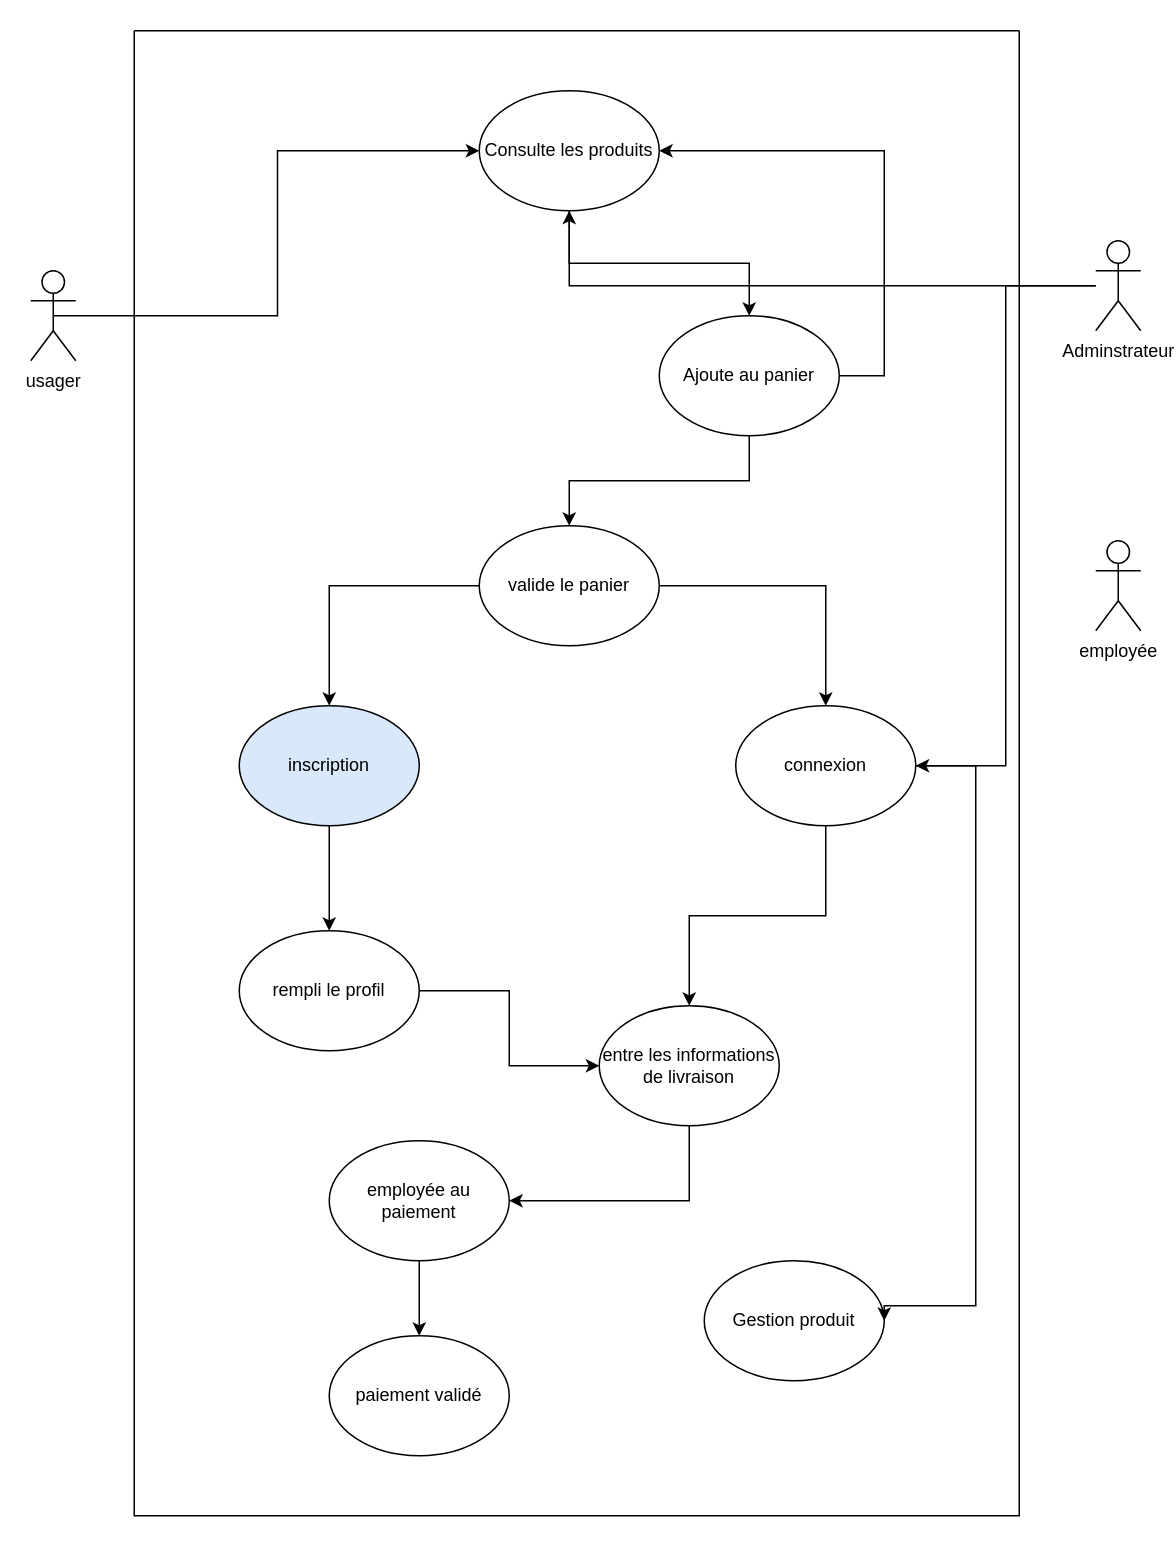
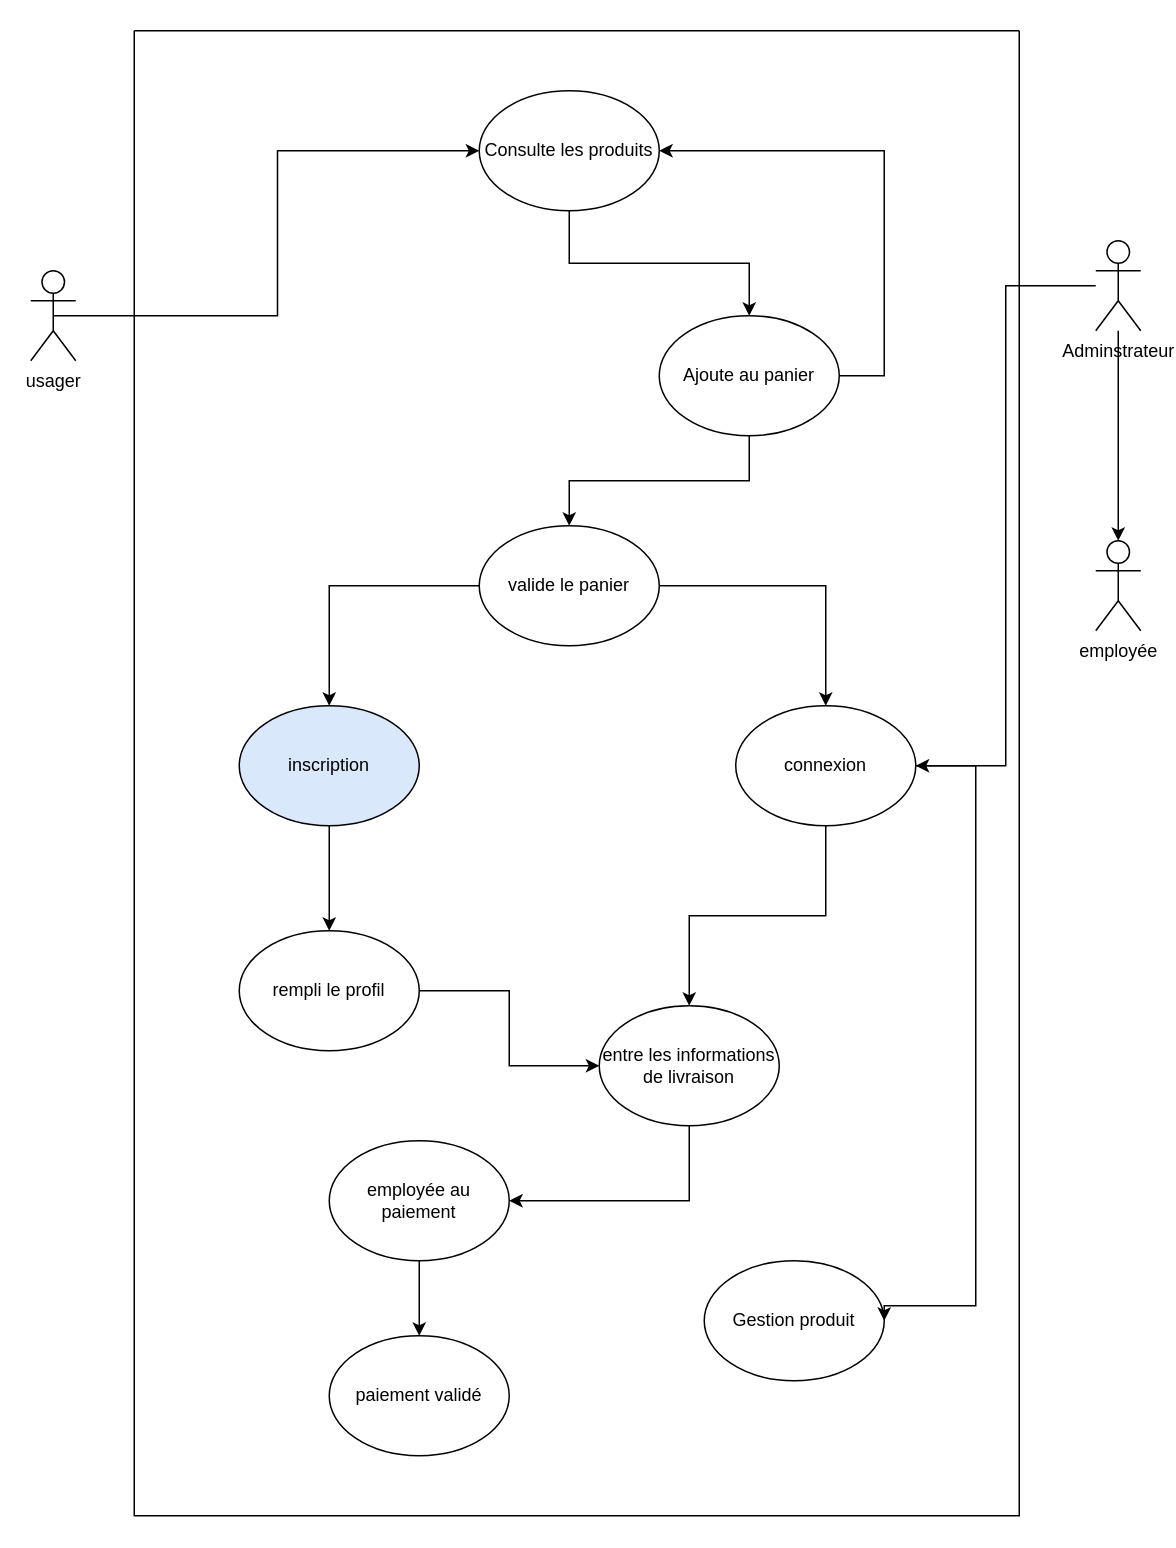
  <mxCell id="0" />
  <mxCell id="1" parent="0" />
  <mxCell id="2" style="edgeStyle=orthogonalEdgeStyle;rounded=0;orthogonalLoop=1;jettySize=auto;html=1;exitX=0.5;exitY=0.5;exitDx=0;exitDy=0;exitPerimeter=0;entryX=0;entryY=0.5;entryDx=0;entryDy=0;" edge="1" parent="1" source="3" target="6"><mxGeometry relative="1" as="geometry" /></mxCell>
  <mxCell id="3" value="usager" style="shape=umlActor;verticalLabelPosition=bottom;verticalAlign=top;html=1;outlineConnect=0;" vertex="1" parent="1"><mxGeometry x="20" y="180" width="30" height="60" as="geometry" /></mxCell>
  <mxCell id="4" value="" style="swimlane;startSize=0;" vertex="1" parent="1"><mxGeometry x="89" y="20" width="590" height="990" as="geometry" /></mxCell>
  <mxCell id="5" style="edgeStyle=orthogonalEdgeStyle;rounded=0;orthogonalLoop=1;jettySize=auto;html=1;entryX=0.5;entryY=0;entryDx=0;entryDy=0;" edge="1" parent="4" source="6" target="9"><mxGeometry relative="1" as="geometry" /></mxCell>
  <mxCell id="6" value="Consulte les produits" style="ellipse;whiteSpace=wrap;html=1;" vertex="1" parent="4"><mxGeometry x="230" y="40" width="120" height="80" as="geometry" /></mxCell>
  <mxCell id="7" style="edgeStyle=orthogonalEdgeStyle;rounded=0;orthogonalLoop=1;jettySize=auto;html=1;entryX=1;entryY=0.5;entryDx=0;entryDy=0;" edge="1" parent="4" source="9" target="6"><mxGeometry relative="1" as="geometry"><Array as="points"><mxPoint x="500" y="230" /><mxPoint x="500" y="80" /></Array></mxGeometry></mxCell>
  <mxCell id="8" style="edgeStyle=orthogonalEdgeStyle;rounded=0;orthogonalLoop=1;jettySize=auto;html=1;entryX=0.5;entryY=0;entryDx=0;entryDy=0;" edge="1" parent="4" source="9" target="11"><mxGeometry relative="1" as="geometry" /></mxCell>
  <mxCell id="9" value="Ajoute au panier" style="ellipse;whiteSpace=wrap;html=1;" vertex="1" parent="4"><mxGeometry x="350" y="190" width="120" height="80" as="geometry" /></mxCell>
  <mxCell id="10" style="edgeStyle=orthogonalEdgeStyle;rounded=0;orthogonalLoop=1;jettySize=auto;html=1;entryX=0.5;entryY=0;entryDx=0;entryDy=0;" edge="1" parent="4" source="11" target="13"><mxGeometry relative="1" as="geometry" /></mxCell>
  <mxCell id="11" value="valide le panier" style="ellipse;whiteSpace=wrap;html=1;" vertex="1" parent="4"><mxGeometry x="230" y="330" width="120" height="80" as="geometry" /></mxCell>
  <mxCell id="12" style="edgeStyle=orthogonalEdgeStyle;rounded=0;orthogonalLoop=1;jettySize=auto;html=1;" edge="1" parent="4" source="13" target="15"><mxGeometry relative="1" as="geometry"><Array as="points"><mxPoint x="130" y="570" /><mxPoint x="130" y="570" /></Array></mxGeometry></mxCell>
  <mxCell id="13" value="inscription" style="ellipse;whiteSpace=wrap;html=1;fillColor=#dae8fc;" vertex="1" parent="4"><mxGeometry x="70" y="450" width="120" height="80" as="geometry" /></mxCell>
  <mxCell id="14" style="edgeStyle=orthogonalEdgeStyle;rounded=0;orthogonalLoop=1;jettySize=auto;html=1;" edge="1" parent="4" source="15" target="17"><mxGeometry relative="1" as="geometry" /></mxCell>
  <mxCell id="15" value="rempli le profil" style="ellipse;whiteSpace=wrap;html=1;" vertex="1" parent="4"><mxGeometry x="70" y="600" width="120" height="80" as="geometry" /></mxCell>
  <mxCell id="16" style="edgeStyle=orthogonalEdgeStyle;rounded=0;orthogonalLoop=1;jettySize=auto;html=1;" edge="1" parent="4" source="17" target="19"><mxGeometry relative="1" as="geometry"><Array as="points"><mxPoint x="370" y="780" /></Array></mxGeometry></mxCell>
  <mxCell id="17" value="entre les informations de livraison" style="ellipse;whiteSpace=wrap;html=1;" vertex="1" parent="4"><mxGeometry x="310" y="650" width="120" height="80" as="geometry" /></mxCell>
  <mxCell id="18" style="edgeStyle=orthogonalEdgeStyle;rounded=0;orthogonalLoop=1;jettySize=auto;html=1;" edge="1" parent="4" source="19" target="21"><mxGeometry relative="1" as="geometry" /></mxCell>
  <mxCell id="19" value="employée au paiement" style="ellipse;whiteSpace=wrap;html=1;" vertex="1" parent="4"><mxGeometry x="130" y="740" width="120" height="80" as="geometry" /></mxCell>
  <mxCell id="20" value="Gestion produit" style="ellipse;whiteSpace=wrap;html=1;" vertex="1" parent="4"><mxGeometry x="380" y="820" width="120" height="80" as="geometry" /></mxCell>
  <mxCell id="21" value="paiement validé" style="ellipse;whiteSpace=wrap;html=1;" vertex="1" parent="4"><mxGeometry x="130" y="870" width="120" height="80" as="geometry" /></mxCell>
  <mxCell id="22" value="employée" style="shape=umlActor;verticalLabelPosition=bottom;verticalAlign=top;html=1;outlineConnect=0;" vertex="1" parent="1"><mxGeometry x="730" y="360" width="30" height="60" as="geometry" /></mxCell>
- <mxCell id="23" style="edgeStyle=orthogonalEdgeStyle;rounded=0;orthogonalLoop=1;jettySize=auto;html=1;" edge="1" parent="1" source="25" target="6"><mxGeometry relative="1" as="geometry" /></mxCell>
+ <mxCell id="23" style="edgeStyle=orthogonalEdgeStyle;rounded=0;orthogonalLoop=1;jettySize=auto;html=1;entryX=0.5;entryY=0;entryDx=0;entryDy=0;entryPerimeter=0;" edge="1" parent="1" source="25" target="22"><mxGeometry relative="1" as="geometry" /></mxCell>
  <mxCell id="24" style="edgeStyle=orthogonalEdgeStyle;rounded=0;orthogonalLoop=1;jettySize=auto;html=1;entryX=1;entryY=0.5;entryDx=0;entryDy=0;" edge="1" parent="1" source="25" target="28"><mxGeometry relative="1" as="geometry" /></mxCell>
  <mxCell id="25" value="Adminstrateur" style="shape=umlActor;verticalLabelPosition=bottom;verticalAlign=top;html=1;outlineConnect=0;" vertex="1" parent="1"><mxGeometry x="730" y="160" width="30" height="60" as="geometry" /></mxCell>
  <mxCell id="26" style="edgeStyle=orthogonalEdgeStyle;rounded=0;orthogonalLoop=1;jettySize=auto;html=1;" edge="1" parent="1" source="28" target="17"><mxGeometry relative="1" as="geometry" /></mxCell>
  <mxCell id="27" style="edgeStyle=orthogonalEdgeStyle;rounded=0;orthogonalLoop=1;jettySize=auto;html=1;entryX=1;entryY=0.5;entryDx=0;entryDy=0;" edge="1" parent="1" source="28" target="20"><mxGeometry relative="1" as="geometry"><Array as="points"><mxPoint x="650" y="510" /><mxPoint x="650" y="870" /><mxPoint x="589" y="870" /></Array></mxGeometry></mxCell>
  <mxCell id="28" value="connexion" style="ellipse;whiteSpace=wrap;html=1;" vertex="1" parent="1"><mxGeometry x="490" y="470" width="120" height="80" as="geometry" /></mxCell>
  <mxCell id="29" style="edgeStyle=orthogonalEdgeStyle;rounded=0;orthogonalLoop=1;jettySize=auto;html=1;" edge="1" parent="1" source="11" target="28"><mxGeometry relative="1" as="geometry" /></mxCell>
